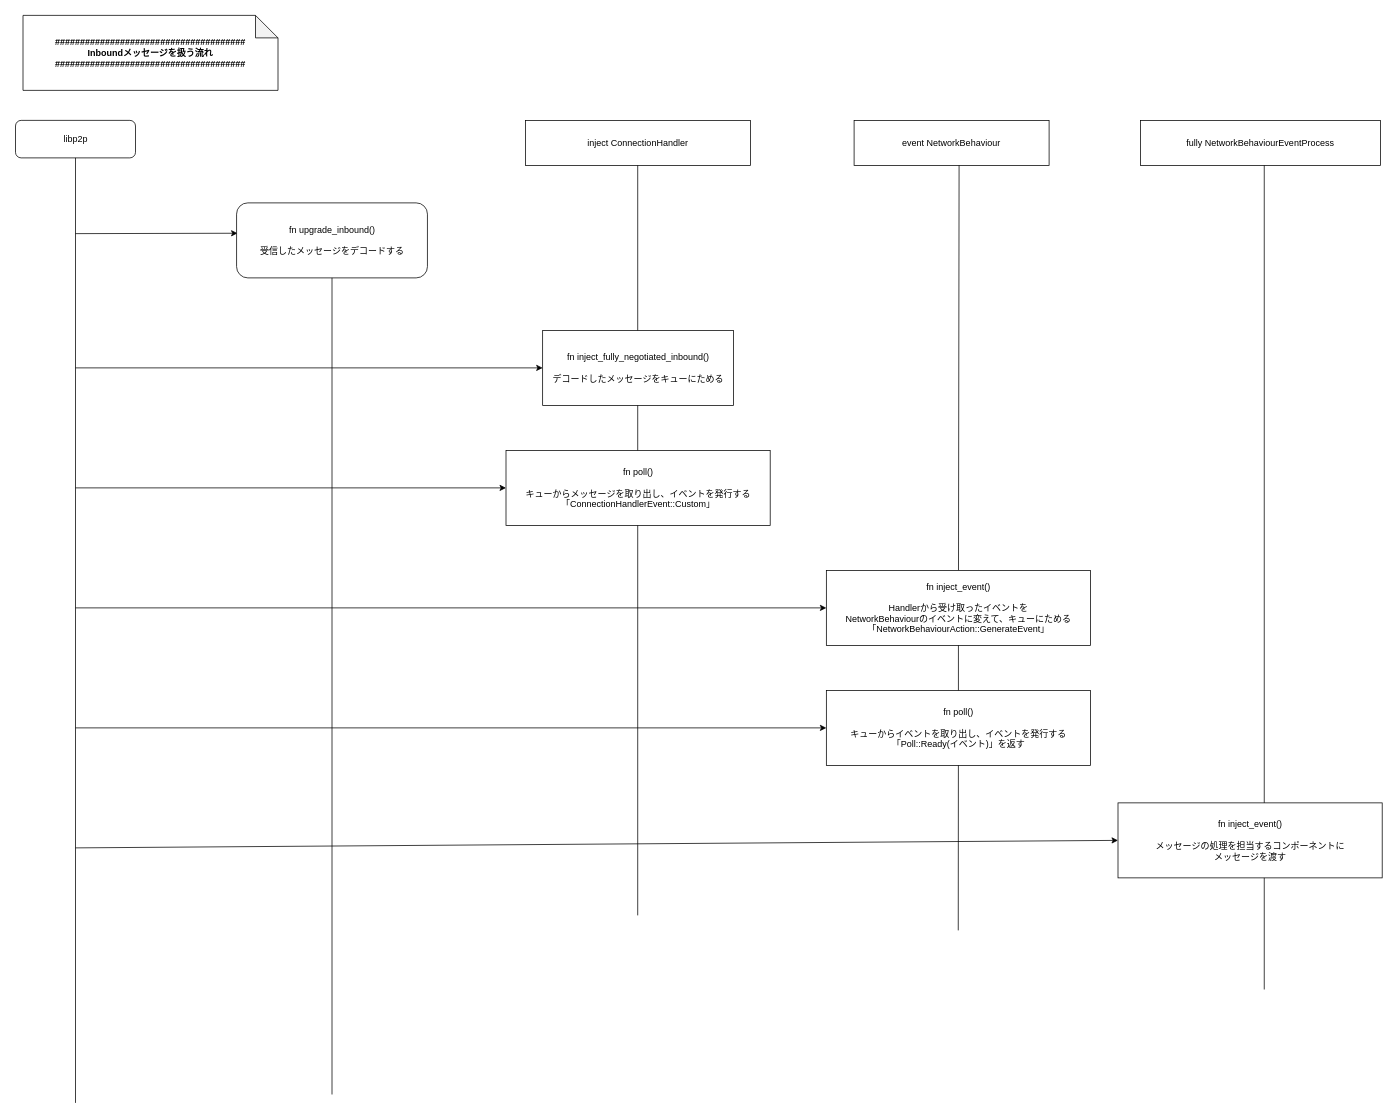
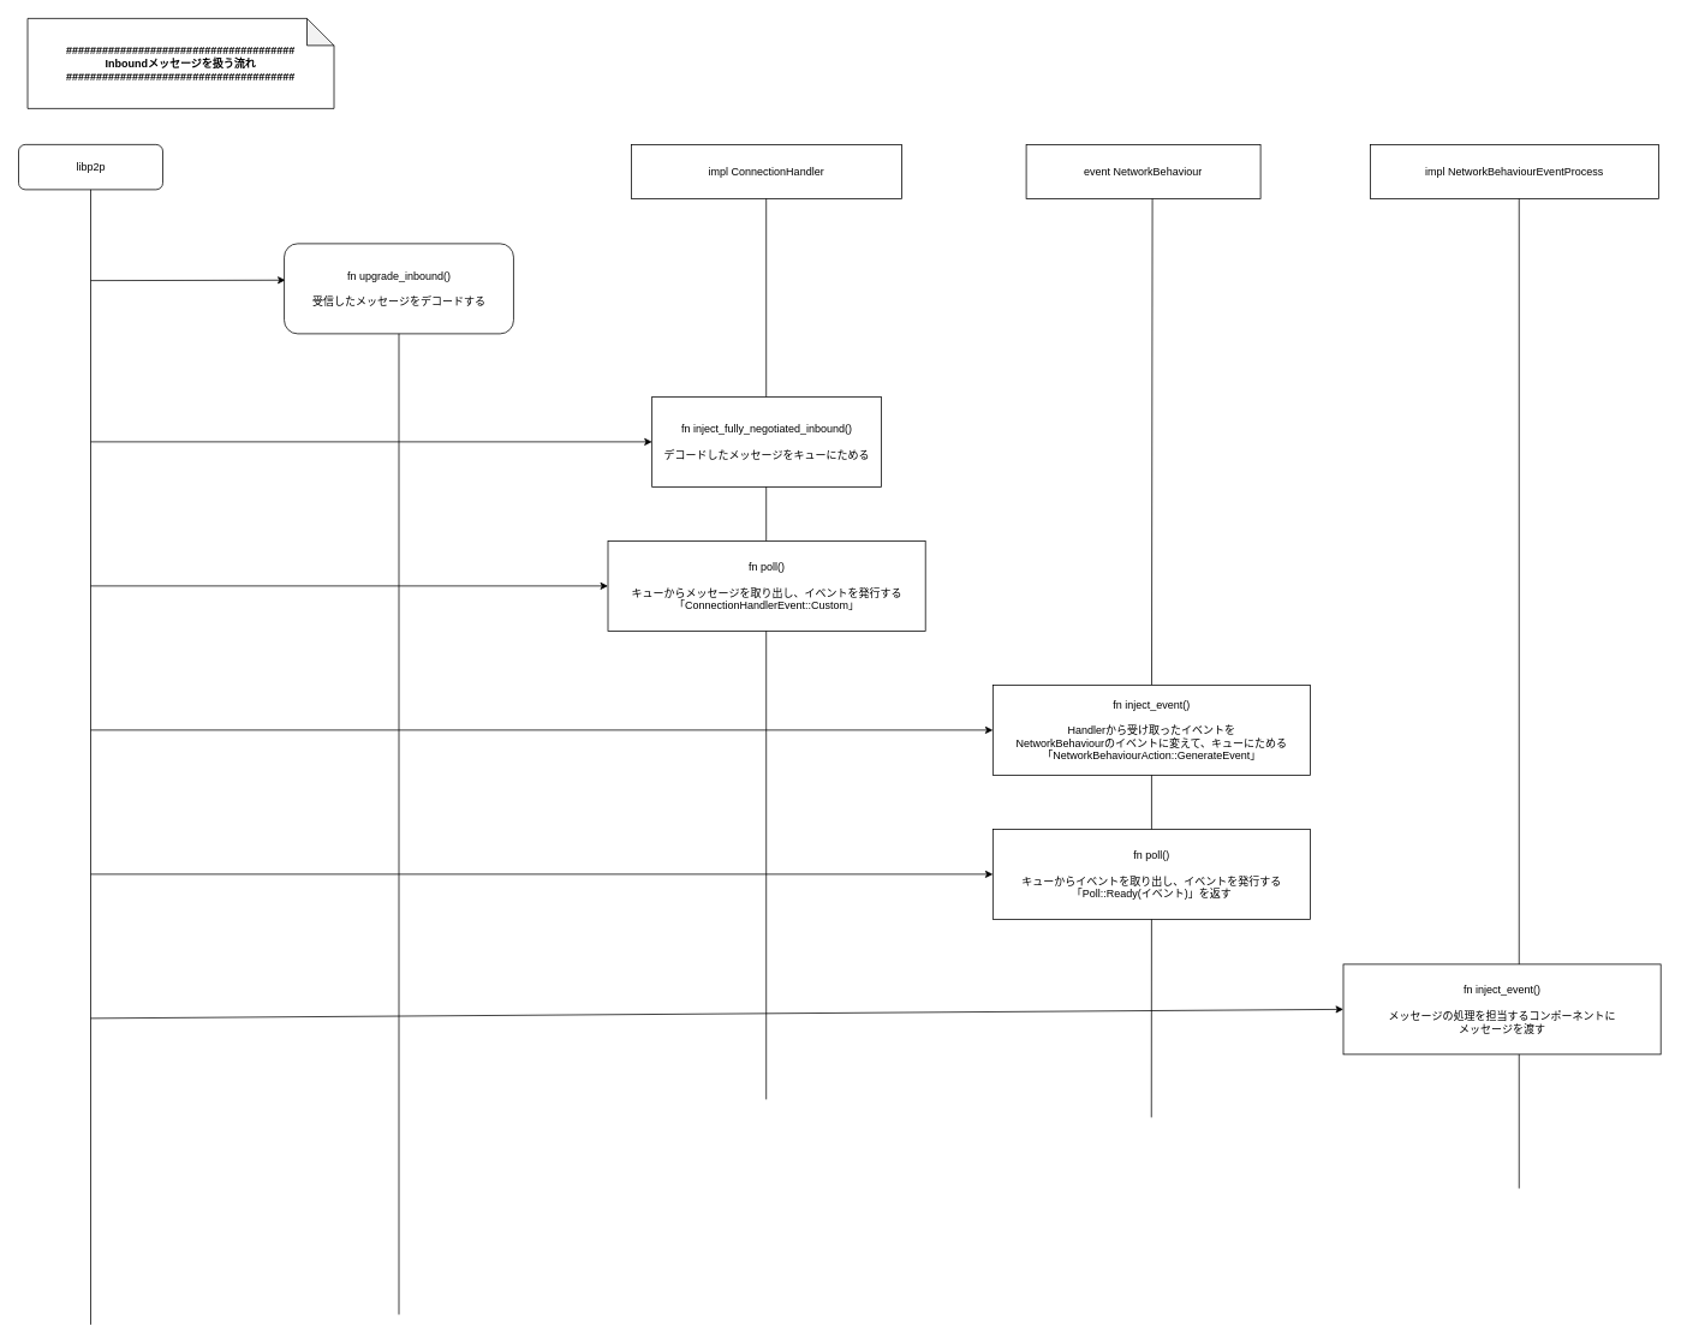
  <mxCell id="0" />
  <mxCell id="1" parent="0" />
  <mxCell id="2" value="" style="endArrow=classic;html=1;entryX=0.005;entryY=0.405;entryDx=0;entryDy=0;entryPerimeter=0;" parent="1" edge="1" target="11"><mxGeometry width="50" height="50" relative="1" as="geometry"><mxPoint x="100" y="311" as="sourcePoint" /><mxPoint x="350" y="320" as="targetPoint" /></mxGeometry></mxCell>
- <mxCell id="3" value="inject ConnectionHandler" style="rounded=0;whiteSpace=wrap;html=1;" parent="1" vertex="1"><mxGeometry x="700.12" y="160" width="300" height="60" as="geometry" /></mxCell>
+ <mxCell id="3" value="impl ConnectionHandler" style="rounded=0;whiteSpace=wrap;html=1;" parent="1" vertex="1"><mxGeometry x="700.12" y="160" width="300" height="60" as="geometry" /></mxCell>
  <mxCell id="4" value="" style="endArrow=classic;html=1;entryX=0;entryY=0.5;entryDx=0;entryDy=0;" parent="1" edge="1" target="13"><mxGeometry width="50" height="50" relative="1" as="geometry"><mxPoint x="100" y="490" as="sourcePoint" /><mxPoint x="684.5" y="530" as="targetPoint" /></mxGeometry></mxCell>
  <mxCell id="5" value="" style="endArrow=none;html=1;" parent="1" edge="1"><mxGeometry width="50" height="50" relative="1" as="geometry"><mxPoint x="849.62" y="1220" as="sourcePoint" /><mxPoint x="849.62" y="220" as="targetPoint" /></mxGeometry></mxCell>
  <mxCell id="6" value="######################################&lt;br&gt;Inboundメッセージを扱う流れ&lt;br&gt;######################################" style="shape=note;whiteSpace=wrap;html=1;backgroundOutline=1;darkOpacity=0.05;fontStyle=1" parent="1" vertex="1"><mxGeometry x="30" y="20" width="340" height="100" as="geometry" /></mxCell>
  <mxCell id="7" value="event NetworkBehaviour" style="rounded=0;whiteSpace=wrap;html=1;" parent="1" vertex="1"><mxGeometry x="1138.12" y="160" width="260" height="60" as="geometry" /></mxCell>
  <mxCell id="8" value="" style="endArrow=none;html=1;startArrow=none;" parent="1" edge="1" source="18"><mxGeometry width="50" height="50" relative="1" as="geometry"><mxPoint x="1278.12" y="1220" as="sourcePoint" /><mxPoint x="1278.12" y="220" as="targetPoint" /></mxGeometry></mxCell>
- <mxCell id="9" value="fully NetworkBehaviourEventProcess" style="rounded=0;whiteSpace=wrap;html=1;" parent="1" vertex="1"><mxGeometry x="1520" y="160" width="320" height="60" as="geometry" /></mxCell>
+ <mxCell id="9" value="impl NetworkBehaviourEventProcess" style="rounded=0;whiteSpace=wrap;html=1;" parent="1" vertex="1"><mxGeometry x="1520" y="160" width="320" height="60" as="geometry" /></mxCell>
  <mxCell id="10" value="" style="endArrow=none;html=1;" parent="1" edge="1"><mxGeometry width="50" height="50" relative="1" as="geometry"><mxPoint x="1685" y="1318.824" as="sourcePoint" /><mxPoint x="1685.01" y="220" as="targetPoint" /></mxGeometry></mxCell>
  <mxCell id="11" value="fn upgrade_inbound()&lt;br&gt;&lt;br&gt;受信したメッセージをデコードする" style="html=1;dashed=0;whitespace=wrap;rounded=1;" vertex="1" parent="1"><mxGeometry x="314.75" y="270" width="254.5" height="100" as="geometry" /></mxCell>
  <mxCell id="12" value="" style="endArrow=none;html=1;entryX=0.5;entryY=1;entryDx=0;entryDy=0;" edge="1" parent="1" target="11"><mxGeometry width="50" height="50" relative="1" as="geometry"><mxPoint x="442" y="1458.824" as="sourcePoint" /><mxPoint x="442" y="220" as="targetPoint" /></mxGeometry></mxCell>
  <mxCell id="13" value="fn inject_fully_negotiated_inbound()&lt;br&gt;&lt;br&gt;デコードしたメッセージをキューにためる" style="html=1;dashed=0;whitespace=wrap;" vertex="1" parent="1"><mxGeometry x="722.88" y="440" width="254.5" height="100" as="geometry" /></mxCell>
  <mxCell id="14" value="fn poll()&lt;br&gt;&lt;br&gt;キューからメッセージを取り出し、イベントを発行する&lt;br&gt;「ConnectionHandlerEvent::Custom」" style="html=1;dashed=0;whitespace=wrap;" vertex="1" parent="1"><mxGeometry x="674" y="600" width="352.25" height="100" as="geometry" /></mxCell>
  <mxCell id="15" value="" style="endArrow=classic;html=1;entryX=0;entryY=0.5;entryDx=0;entryDy=0;" edge="1" parent="1" target="14"><mxGeometry width="50" height="50" relative="1" as="geometry"><mxPoint x="100" y="650" as="sourcePoint" /><mxPoint x="917.75" y="530" as="targetPoint" /></mxGeometry></mxCell>
  <mxCell id="16" value="fn poll()&lt;br&gt;&lt;br&gt;キューからイベントを取り出し、イベントを発行する&lt;br&gt;「Poll::Ready(イベント)」を返す" style="html=1;dashed=0;whitespace=wrap;" vertex="1" parent="1"><mxGeometry x="1101.12" y="920" width="352.25" height="100" as="geometry" /></mxCell>
  <mxCell id="17" value="" style="endArrow=none;html=1;" edge="1" parent="1" target="16"><mxGeometry width="50" height="50" relative="1" as="geometry"><mxPoint x="1277" y="1240" as="sourcePoint" /><mxPoint x="1500" y="230" as="targetPoint" /></mxGeometry></mxCell>
  <mxCell id="18" value="fn inject_event()&lt;br&gt;&lt;br&gt;Handlerから受け取ったイベントを&lt;br&gt;NetworkBehaviourのイベントに変えて、キューにためる&lt;br&gt;「NetworkBehaviourAction::GenerateEvent」" style="html=1;dashed=0;whitespace=wrap;" vertex="1" parent="1"><mxGeometry x="1101.12" y="760" width="352.25" height="100" as="geometry" /></mxCell>
  <mxCell id="19" value="" style="endArrow=none;html=1;startArrow=none;" edge="1" parent="1" source="16" target="18"><mxGeometry width="50" height="50" relative="1" as="geometry"><mxPoint x="1274.47" y="1030" as="sourcePoint" /><mxPoint x="1278.12" y="220" as="targetPoint" /></mxGeometry></mxCell>
  <mxCell id="20" value="libp2p" style="html=1;dashed=0;whitespace=wrap;rounded=1;" vertex="1" parent="1"><mxGeometry x="20" y="160" width="160" height="50" as="geometry" /></mxCell>
  <mxCell id="21" value="" style="endArrow=none;html=1;entryX=0.5;entryY=1;entryDx=0;entryDy=0;" edge="1" parent="1" target="20"><mxGeometry width="50" height="50" relative="1" as="geometry"><mxPoint x="100" y="1470" as="sourcePoint" /><mxPoint x="551" y="390" as="targetPoint" /></mxGeometry></mxCell>
  <mxCell id="22" value="fn inject_event()&lt;br&gt;&lt;br&gt;メッセージの処理を担当するコンポーネントに&lt;br&gt;メッセージを渡す" style="html=1;dashed=0;whitespace=wrap;" vertex="1" parent="1"><mxGeometry x="1490" y="1070" width="352.25" height="100" as="geometry" /></mxCell>
  <mxCell id="23" value="" style="endArrow=classic;html=1;entryX=0;entryY=0.5;entryDx=0;entryDy=0;" edge="1" parent="1" target="18"><mxGeometry width="50" height="50" relative="1" as="geometry"><mxPoint x="100" y="810" as="sourcePoint" /><mxPoint x="868.88" y="740" as="targetPoint" /></mxGeometry></mxCell>
  <mxCell id="24" value="" style="endArrow=classic;html=1;entryX=0;entryY=0.5;entryDx=0;entryDy=0;" edge="1" parent="1" target="16"><mxGeometry width="50" height="50" relative="1" as="geometry"><mxPoint x="100" y="970" as="sourcePoint" /><mxPoint x="1331.88" y="900" as="targetPoint" /></mxGeometry></mxCell>
  <mxCell id="25" value="" style="endArrow=classic;html=1;entryX=0;entryY=0.5;entryDx=0;entryDy=0;" edge="1" parent="1" target="22"><mxGeometry width="50" height="50" relative="1" as="geometry"><mxPoint x="100" y="1130" as="sourcePoint" /><mxPoint x="1333" y="1100" as="targetPoint" /></mxGeometry></mxCell>
